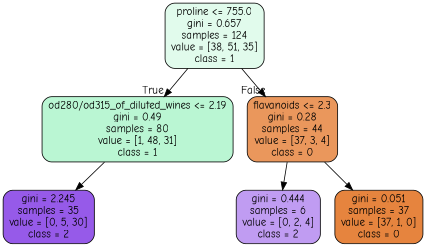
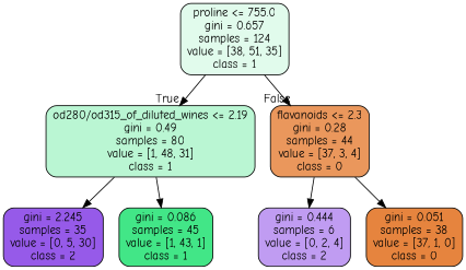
  digraph {
    fontname="Comic Neue"
    node [color=black fontname="Comic Neue" shape=box style="filled, rounded"]
    edge [fontname="Comic Neue"]
    n1 [fillcolor="#e1fbec" label="proline <= 755.0\ngini = 0.657\nsamples = 124\nvalue = [38, 51, 35]\nclass = 1"]
    n2 [fillcolor="#baf6d3" label="od280/od315_of_diluted_wines <= 2.19\ngini = 0.49\nsamples = 80\nvalue = [1, 48, 31]\nclass = 1"]
    n3 [fillcolor="#ea975c" label="flavanoids <= 2.3\ngini = 0.28\nsamples = 44\nvalue = [37, 3, 4]\nclass = 0"]
    n4 [fillcolor="#965ae9" label="gini = 2.245\nsamples = 35\nvalue = [0, 5, 30]\nclass = 2"]
+   n5 [fillcolor="#42e687" label="gini = 0.086\nsamples = 45\nvalue = [1, 43, 1]\nclass = 1"]
    n6 [fillcolor="#c09cf2" label="gini = 0.444\nsamples = 6\nvalue = [0, 2, 4]\nclass = 2"]
-   n7 [fillcolor="#e6843e" label="gini = 0.051\nsamples = 37\nvalue = [37, 1, 0]\nclass = 0"]
+   n7 [fillcolor="#e6843e" label="gini = 0.051\nsamples = 38\nvalue = [37, 1, 0]\nclass = 0"]
    n1 -> n2 [headlabel=True labelangle=45 labeldistance=2.5]
    n1 -> n3 [headlabel=False labelangle=-45 labeldistance=2.5]
    n2 -> n4
+   n2 -> n5
    n3 -> n6
    n3 -> n7
  }
